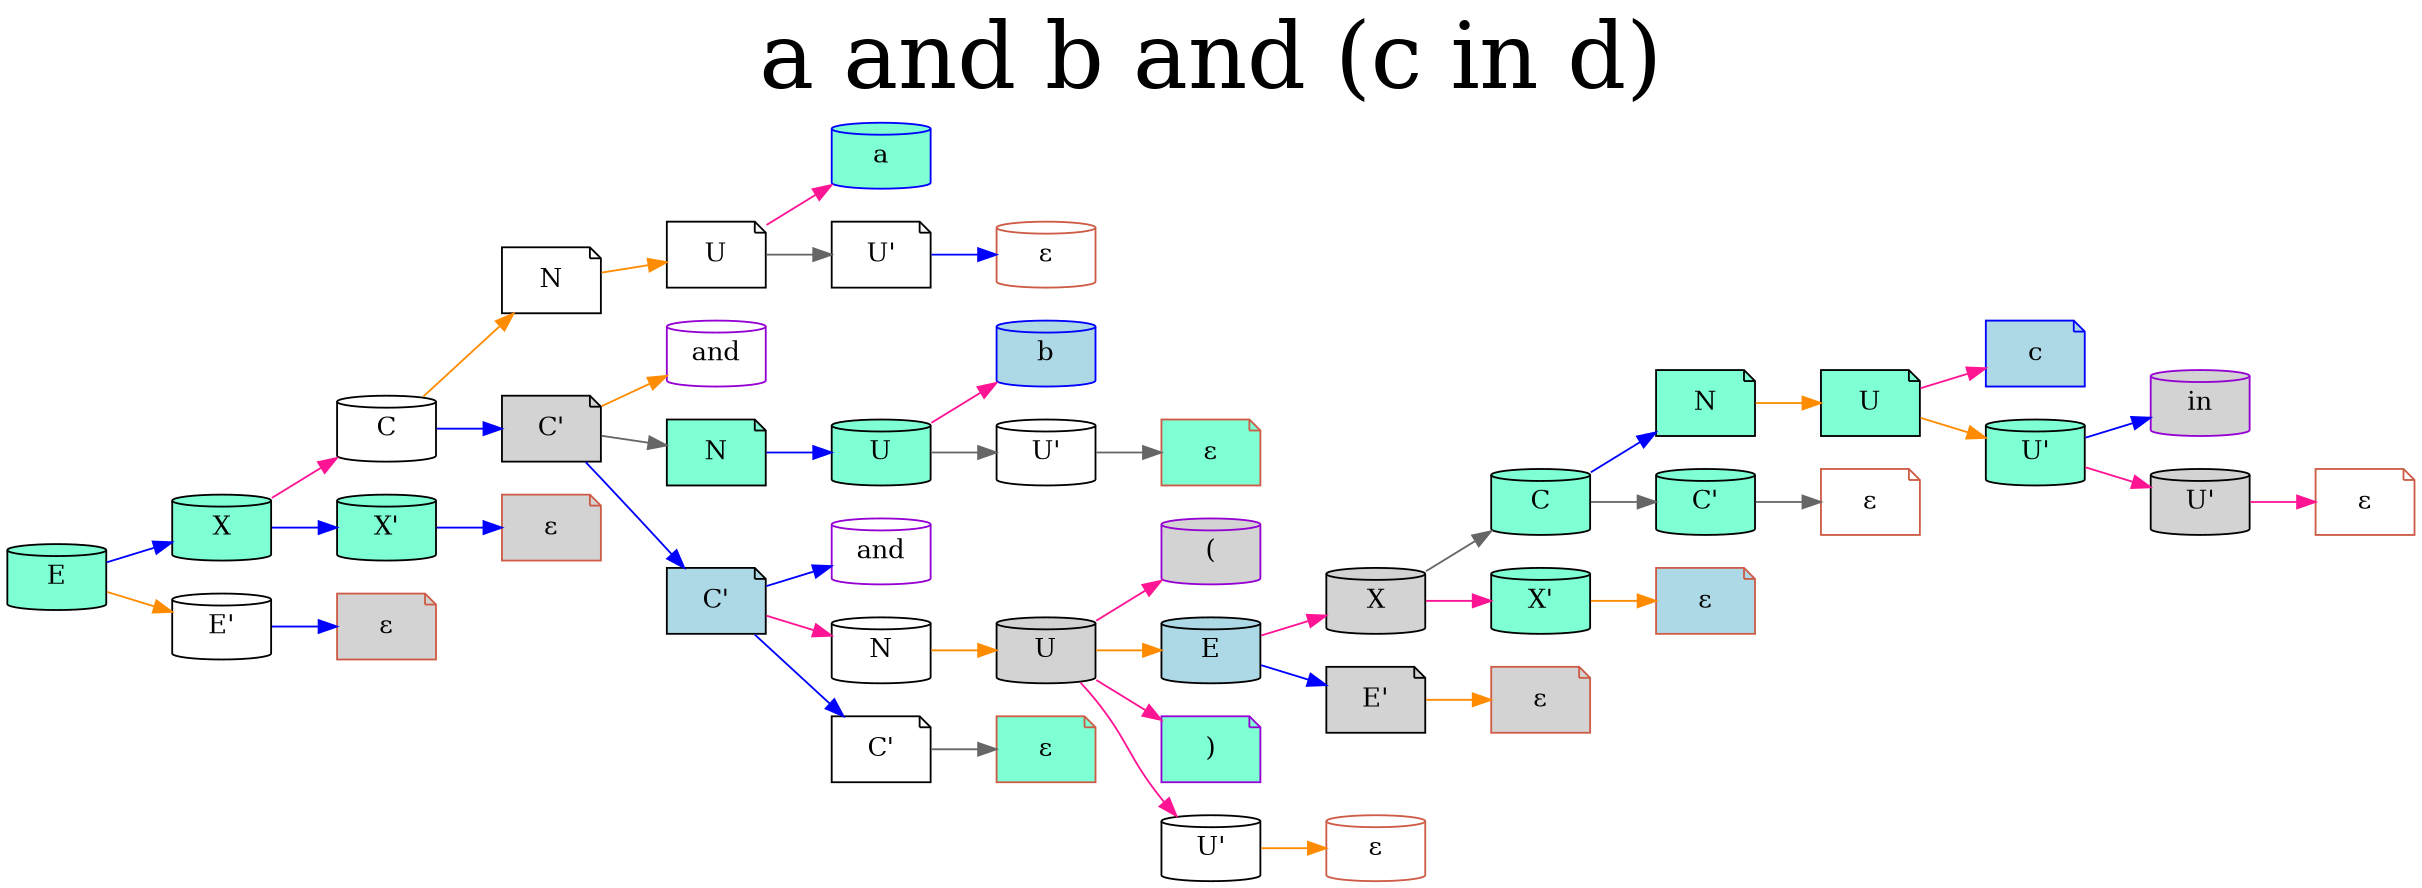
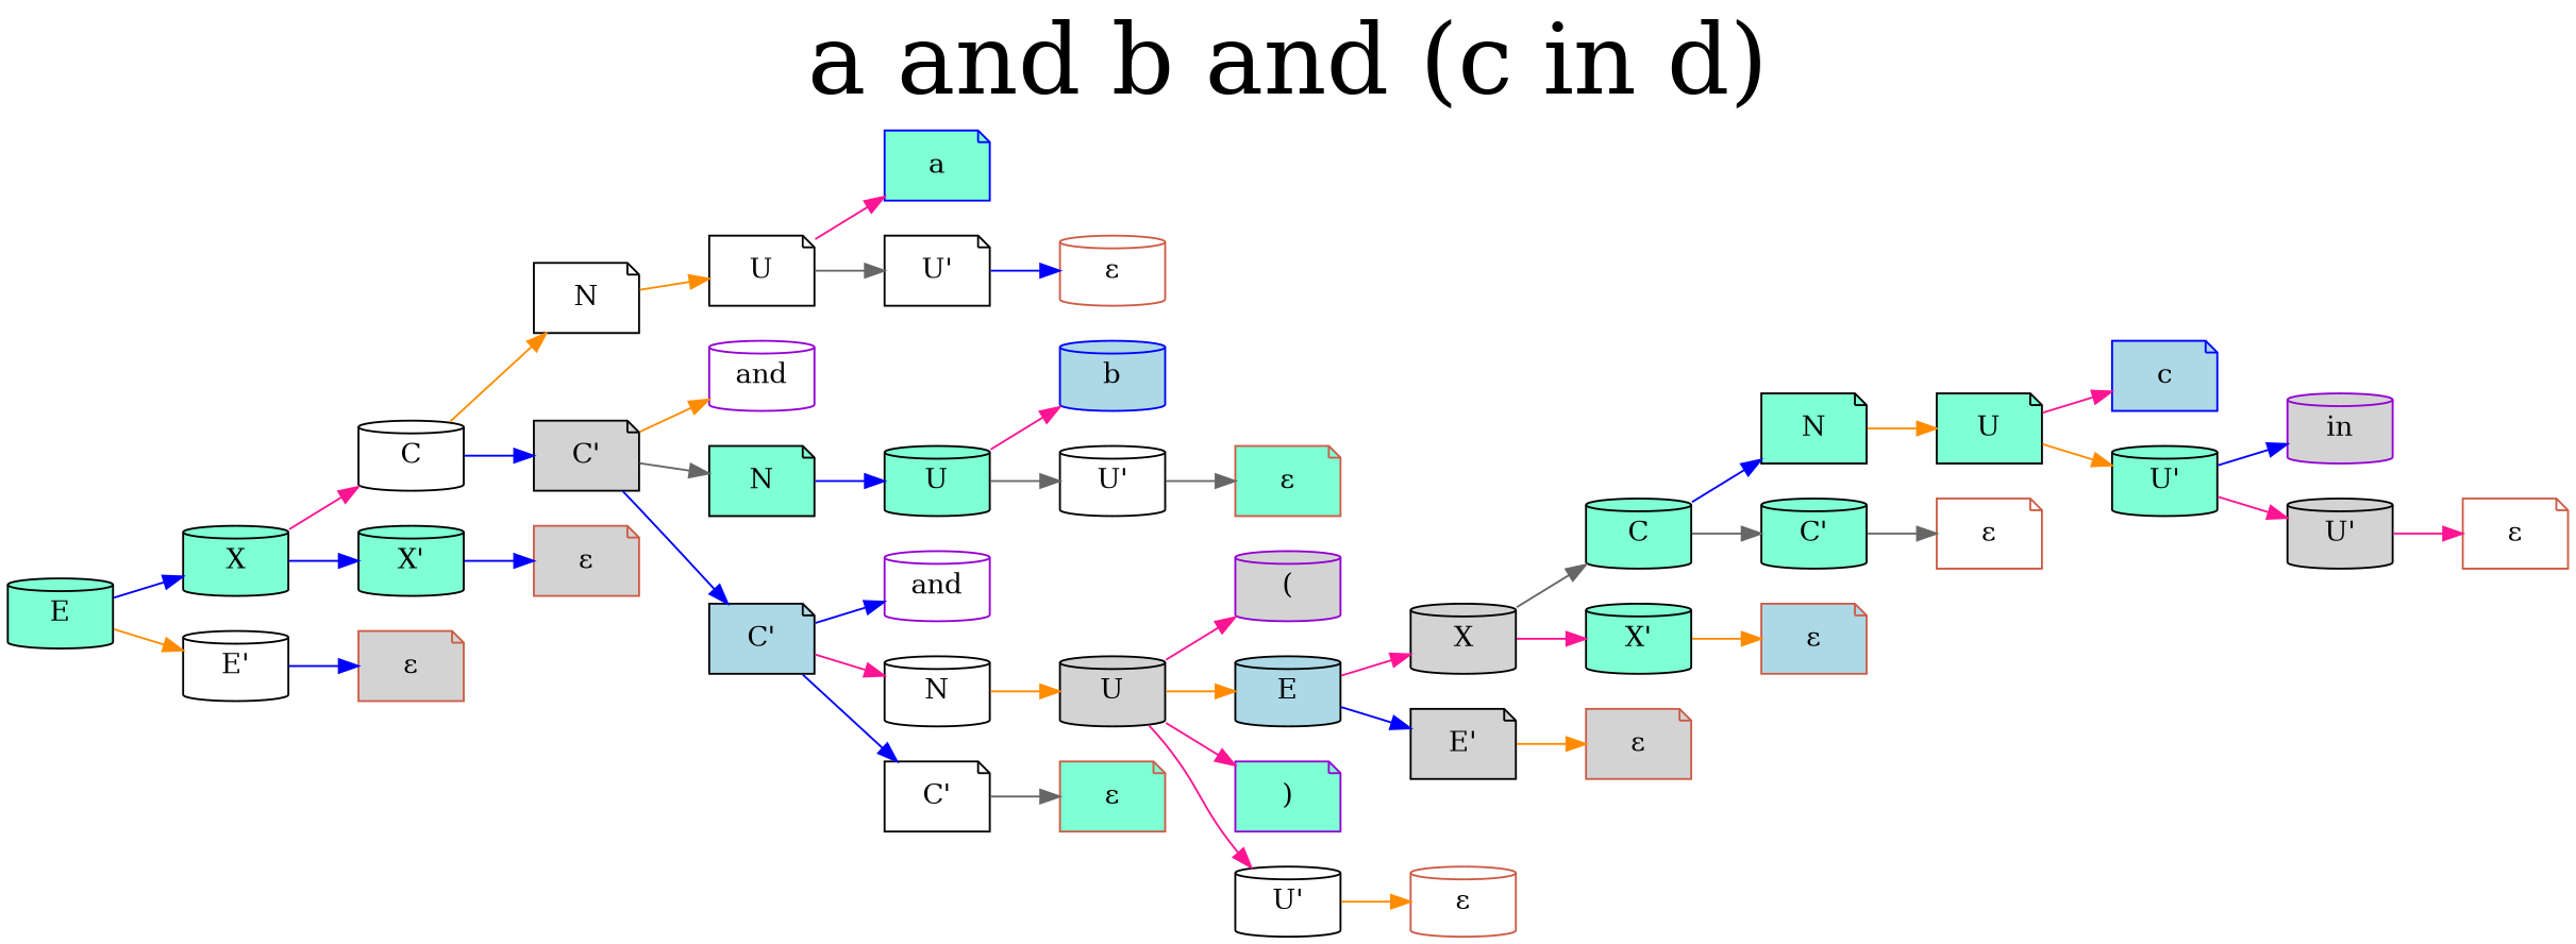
  digraph {
    fontcolor=black
    fontsize=50
    label="a and b and (c in d)"
    labelloc=t
    rankdir=LR
    node [color=black fillcolor=aquamarine shape=cylinder style=filled]
    edge [color=blue]
    n1 [label=E]
    n2 [label=X]
    n3 [fillcolor=white label="E'"]
    n4 [fillcolor=white label=C]
    n5 [label="X'"]
    n6 [color=coral3 fillcolor=lightgrey label="ε" shape=note]
    n7 [fillcolor=white label=N shape=note]
    n8 [fillcolor=lightgrey label="C'" shape=note]
    n9 [color=coral3 fillcolor=lightgrey label="ε" shape=note]
    n10 [fillcolor=white label=U shape=note]
    n11 [color=darkviolet fillcolor=white label=and]
    n12 [label=N shape=note]
    n13 [fillcolor=lightblue label="C'" shape=note]
-   n14 [color=blue label=a]
+   n14 [color=blue label=a shape=note]
    n15 [fillcolor=white label="U'" shape=note]
    n16 [color=coral3 fillcolor=white label="ε"]
    n17 [label=U]
    n18 [color=darkviolet fillcolor=white label=and]
    n19 [fillcolor=white label=N]
    n20 [fillcolor=white label="C'" shape=note]
    n21 [color=blue fillcolor=lightblue label=b]
    n22 [fillcolor=white label="U'"]
    n23 [color=coral3 label="ε" shape=note]
    n24 [fillcolor=lightgrey label=U]
    n25 [color=coral3 label="ε" shape=note]
    n26 [color=darkviolet fillcolor=lightgrey label="("]
    n27 [fillcolor=lightblue label=E]
    n28 [color=darkviolet label=")" shape=note]
    n29 [fillcolor=white label="U'"]
    n30 [fillcolor=lightgrey label=X]
    n31 [fillcolor=lightgrey label="E'" shape=note]
    n32 [color=coral3 fillcolor=white label="ε"]
    n33 [label=C]
    n34 [label="X'"]
    n35 [color=coral3 fillcolor=lightgrey label="ε" shape=note]
    n36 [label=N shape=note]
    n37 [label="C'"]
    n38 [color=coral3 fillcolor=lightblue label="ε" shape=note]
    n39 [label=U shape=note]
    n40 [color=coral3 fillcolor=white label="ε" shape=note]
    n41 [color=blue fillcolor=lightblue label=c shape=note]
    n42 [label="U'"]
    n43 [color=darkviolet fillcolor=lightgrey label=in]
    n44 [fillcolor=lightgrey label="U'"]
    n45 [color=coral3 fillcolor=white label="ε" shape=note]
    n1 -> n2
    n1 -> n3 [color=darkorange]
    n2 -> n4 [color=deeppink]
    n2 -> n5
    n3 -> n6
    n4 -> n7 [color=darkorange]
    n4 -> n8
    n5 -> n9
    n7 -> n10 [color=darkorange]
    n8 -> n11 [color=darkorange]
    n8 -> n12 [color=gray40]
    n8 -> n13
    n10 -> n14 [color=deeppink]
    n10 -> n15 [color=gray40]
    n12 -> n17
    n13 -> n18
    n13 -> n19 [color=deeppink]
    n13 -> n20
    n15 -> n16
    n17 -> n21 [color=deeppink]
    n17 -> n22 [color=gray40]
    n19 -> n24 [color=darkorange]
    n20 -> n25 [color=gray40]
    n22 -> n23 [color=gray40]
    n24 -> n26 [color=deeppink]
    n24 -> n27 [color=darkorange]
    n24 -> n28 [color=deeppink]
    n24 -> n29 [color=deeppink]
    n27 -> n30 [color=deeppink]
    n27 -> n31
    n29 -> n32 [color=darkorange]
    n30 -> n33 [color=gray40]
    n30 -> n34 [color=deeppink]
    n31 -> n35 [color=darkorange]
    n33 -> n36
    n33 -> n37 [color=gray40]
    n34 -> n38 [color=darkorange]
    n36 -> n39 [color=darkorange]
    n37 -> n40 [color=gray40]
    n39 -> n41 [color=deeppink]
    n39 -> n42 [color=darkorange]
    n42 -> n43
    n42 -> n44 [color=deeppink]
    n44 -> n45 [color=deeppink]
  }
